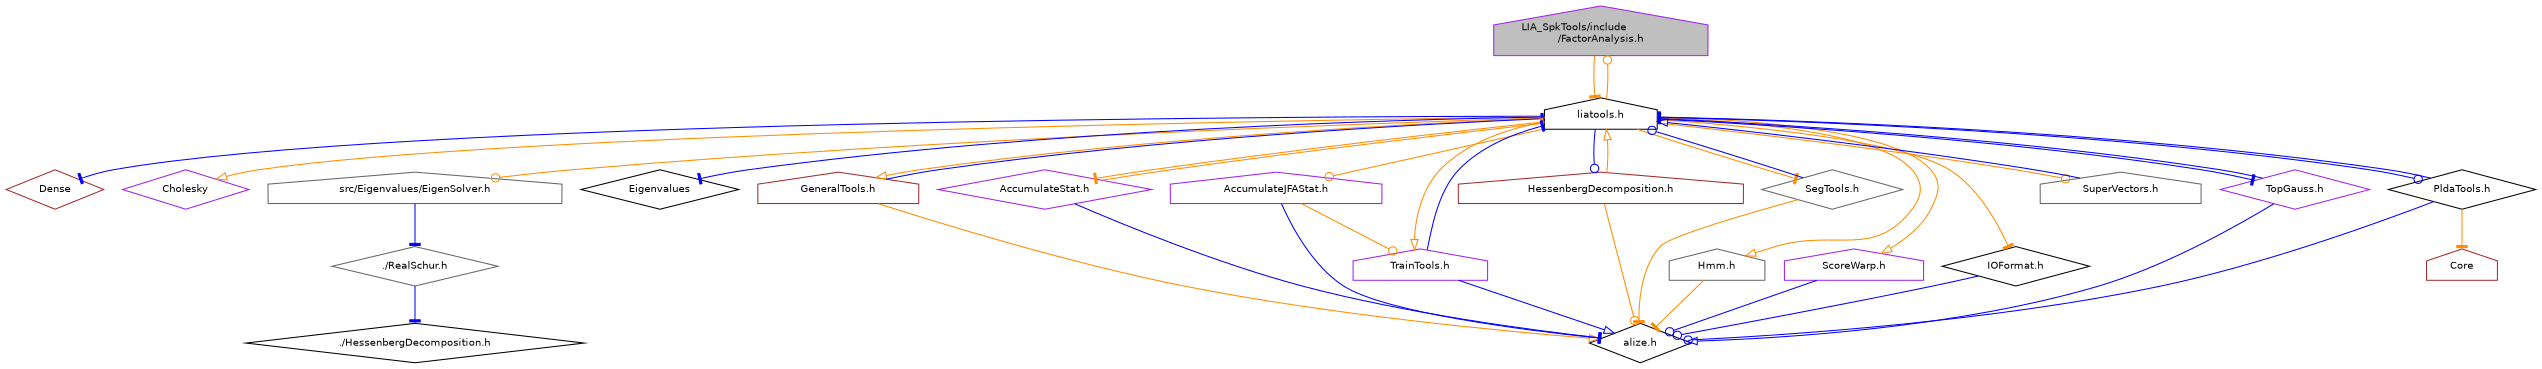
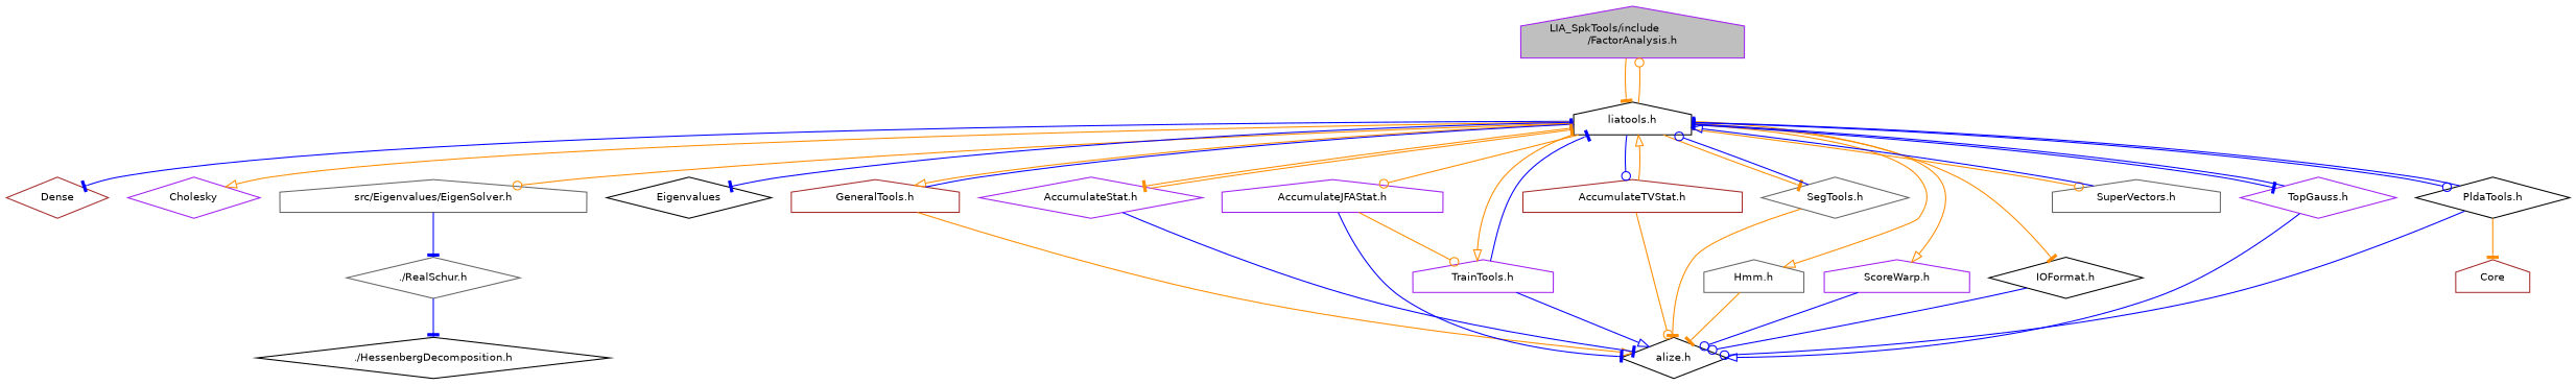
  digraph {
    node [color=purple fillcolor=white fontname=Helvetica fontsize=10 shape=house style=filled]
    edge [arrowhead=tee color=darkorange fontname=Helvetica fontsize=10 labelfontname=Helvetica labelfontsize=10 style=solid]
    n1 [fillcolor=grey75 fontcolor=black height=0.2 label="LIA_SpkTools/include\l/FactorAnalysis.h" width=0.4]
    n2 [color=black height=0.2 label="liatools.h" width=0.4]
    n3 [color=brown height=0.2 label=Dense shape=diamond width=0.4]
    n4 [height=0.2 label=Cholesky shape=diamond width=0.4]
    n5 [color=gray40 height=0.2 label="src/Eigenvalues/EigenSolver.h" width=0.4]
    n6 [color=black height=0.2 label=Eigenvalues shape=diamond width=0.4]
    n7 [color=brown height=0.2 label="GeneralTools.h" width=0.4]
    n8 [height=0.2 label="AccumulateStat.h" shape=diamond width=0.4]
    n9 [height=0.2 label="AccumulateJFAStat.h" width=0.4]
-   n10 [color=brown height=0.2 label="HessenbergDecomposition.h" width=0.4]
+   n10 [color=brown height=0.2 label="AccumulateTVStat.h" width=0.4]
    n11 [height=0.2 label="TrainTools.h" width=0.4]
    n12 [color=gray40 height=0.2 label="SegTools.h" shape=diamond width=0.4]
    n13 [color=gray40 height=0.2 label="Hmm.h" width=0.4]
    n14 [height=0.2 label="ScoreWarp.h" width=0.4]
    n15 [color=black height=0.2 label="IOFormat.h" shape=diamond width=0.4]
    n16 [color=gray40 height=0.2 label="SuperVectors.h" width=0.4]
    n17 [height=0.2 label="TopGauss.h" shape=diamond width=0.4]
    n18 [color=black height=0.2 label="PldaTools.h" shape=diamond width=0.4]
    n19 [color=gray40 height=0.2 label="./RealSchur.h" shape=diamond width=0.4]
    n20 [color=black height=0.2 label="alize.h" shape=diamond width=0.4]
    n21 [color=brown height=0.2 label=Core width=0.4]
    n22 [color=black height=0.2 label="./HessenbergDecomposition.h" shape=diamond width=0.4]
    n1 -> n2
    n2 -> n1 [arrowhead=odot]
    n2 -> n3 [color=blue]
    n2 -> n4 [arrowhead=onormal]
    n2 -> n5 [arrowhead=odot]
    n2 -> n6 [color=blue]
    n2 -> n7 [arrowhead=onormal]
    n2 -> n8
    n2 -> n9 [arrowhead=odot]
    n2 -> n10 [arrowhead=odot color=blue]
    n2 -> n11 [arrowhead=onormal]
    n2 -> n12
    n2 -> n13 [arrowhead=onormal]
    n2 -> n14 [arrowhead=onormal]
    n2 -> n15
    n2 -> n16 [arrowhead=odot]
    n2 -> n17 [color=blue]
    n2 -> n18 [arrowhead=odot color=blue]
    n5 -> n19 [color=blue]
    n7 -> n2 [color=blue]
    n7 -> n20 [arrowhead=onormal]
    n8 -> n2
    n8 -> n20 [color=blue]
    n9 -> n11 [arrowhead=odot]
    n9 -> n20 [color=blue]
    n10 -> n2 [arrowhead=onormal]
    n10 -> n20 [arrowhead=odot]
    n11 -> n2 [color=blue]
    n11 -> n20 [arrowhead=onormal color=blue]
    n12 -> n2 [arrowhead=odot color=blue]
    n12 -> n20
    n13 -> n20
    n14 -> n20 [arrowhead=odot color=blue]
    n15 -> n20 [arrowhead=odot color=blue]
    n16 -> n2 [arrowhead=onormal color=blue]
    n17 -> n2 [color=blue]
    n17 -> n20 [arrowhead=onormal color=blue]
    n18 -> n2 [color=blue]
    n18 -> n20 [arrowhead=odot color=blue]
    n18 -> n21
    n19 -> n22 [color=blue]
  }
